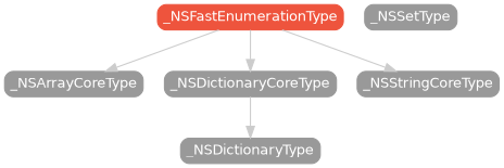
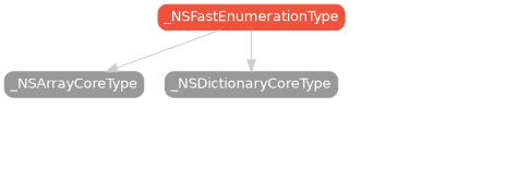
  strict digraph {
    fontname="DejaVu Sans"
    node [color="#999999" fillcolor="#999999" fontcolor=white fontname="DejaVu Sans" fontsize=12 margin="0.07,0.05" shape=box style="filled,rounded"]
    edge [color="#cccccc" fontname="DejaVu Sans"]
    _NSArrayCoreType [height=0.3]
    _NSDictionaryCoreType [height=0.3]
-   _NSDictionaryType [height=0.3]
    _NSFastEnumerationType [color="#ee543d" fillcolor="#ee543d" height=0.3]
-   _NSStringCoreType [height=0.3]
-   _NSSetType [height=0.3]
    subgraph sub_1 {
      rank=max
    }
-   _NSDictionaryCoreType -> _NSDictionaryType
    _NSFastEnumerationType -> _NSArrayCoreType
    _NSFastEnumerationType -> _NSDictionaryCoreType
-   _NSFastEnumerationType -> _NSStringCoreType
  }
